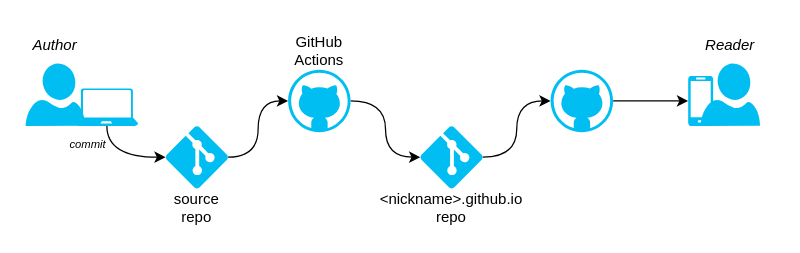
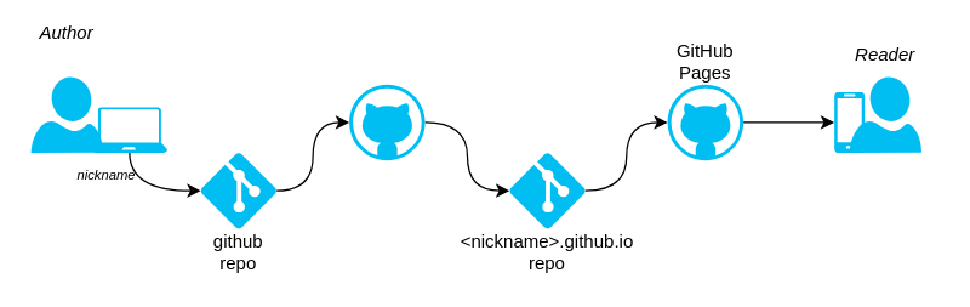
  <mxCell id="0" />
  <mxCell id="1" parent="0" />
  <mxCell id="2" style="edgeStyle=orthogonalEdgeStyle;curved=1;rounded=0;orthogonalLoop=1;jettySize=auto;html=1;entryX=0;entryY=0.5;entryDx=0;entryDy=0;entryPerimeter=0;" edge="1" parent="1" source="26" target="13"><mxGeometry relative="1" as="geometry"><mxPoint x="300" y="140" as="targetPoint" /></mxGeometry></mxCell>
  <mxCell id="3" value="" style="group" vertex="1" connectable="0" parent="1"><mxGeometry x="120" y="100" width="80" height="70" as="geometry" /></mxCell>
  <mxCell id="4" value="" style="verticalLabelPosition=bottom;html=1;verticalAlign=top;align=center;strokeColor=none;fillColor=#00BEF2;shape=mxgraph.azure.git_repository;" vertex="1" parent="3"><mxGeometry x="12" width="50" height="50" as="geometry" /></mxCell>
- <mxCell id="5" value="source&#10;repo" style="text;strokeColor=none;fillColor=none;align=center;verticalAlign=middle;spacingLeft=4;spacingRight=4;overflow=hidden;points=[[0,0.5],[1,0.5]];portConstraint=eastwest;rotatable=0;" vertex="1" parent="3"><mxGeometry x="-3" y="50" width="80" height="30" as="geometry" /></mxCell>
+ <mxCell id="5" value="github&#10;repo" style="text;strokeColor=none;fillColor=none;align=center;verticalAlign=middle;spacingLeft=4;spacingRight=4;overflow=hidden;points=[[0,0.5],[1,0.5]];portConstraint=eastwest;rotatable=0;" vertex="1" parent="3"><mxGeometry x="-3" y="50" width="80" height="30" as="geometry" /></mxCell>
  <mxCell id="6" value="" style="group" vertex="1" connectable="0" parent="1"><mxGeometry x="20" y="50" width="100" height="100" as="geometry" /></mxCell>
  <mxCell id="7" value="" style="group" vertex="1" connectable="0" parent="6"><mxGeometry x="30" y="20" width="70" height="60" as="geometry" /></mxCell>
  <mxCell id="8" value="" style="verticalLabelPosition=bottom;html=1;verticalAlign=top;align=center;strokeColor=none;fillColor=#00BEF2;shape=mxgraph.azure.laptop;pointerEvents=1;" vertex="1" parent="7"><mxGeometry x="10" width="50" height="30" as="geometry" /></mxCell>
  <mxCell id="9" value="" style="group" vertex="1" connectable="0" parent="6"><mxGeometry width="60" height="100" as="geometry" /></mxCell>
  <mxCell id="10" value="" style="verticalLabelPosition=bottom;html=1;verticalAlign=top;align=center;strokeColor=none;fillColor=#00BEF2;shape=mxgraph.azure.user;" vertex="1" parent="9"><mxGeometry width="47.5" height="50" as="geometry" /></mxCell>
- <mxCell id="11" value="commit" style="text;html=1;strokeColor=none;fillColor=none;align=center;verticalAlign=middle;whiteSpace=wrap;rounded=0;fontStyle=2;fontSize=9;" vertex="1" parent="9"><mxGeometry x="20" y="50" width="60" height="30" as="geometry" /></mxCell>
+ <mxCell id="11" value="nickname" style="text;html=1;strokeColor=none;fillColor=none;align=center;verticalAlign=middle;whiteSpace=wrap;rounded=0;fontStyle=2;fontSize=9;" vertex="1" parent="9"><mxGeometry x="20" y="50" width="60" height="30" as="geometry" /></mxCell>
  <mxCell id="12" value="" style="group" vertex="1" connectable="0" parent="1"><mxGeometry x="290" y="100" width="141.5" height="80" as="geometry" /></mxCell>
  <mxCell id="13" value="" style="verticalLabelPosition=bottom;html=1;verticalAlign=top;align=center;strokeColor=none;fillColor=#00BEF2;shape=mxgraph.azure.git_repository;" vertex="1" parent="12"><mxGeometry x="45.75" width="50" height="50" as="geometry" /></mxCell>
  <mxCell id="14" value="&lt;nickname&gt;.github.io&#10;repo" style="text;strokeColor=none;fillColor=none;align=center;verticalAlign=middle;spacingLeft=4;spacingRight=4;overflow=hidden;points=[[0,0.5],[1,0.5]];portConstraint=eastwest;rotatable=0;" vertex="1" parent="12"><mxGeometry y="50" width="141.5" height="30" as="geometry" /></mxCell>
  <mxCell id="15" style="edgeStyle=orthogonalEdgeStyle;curved=1;rounded=0;orthogonalLoop=1;jettySize=auto;html=1;entryX=0;entryY=0.5;entryDx=0;entryDy=0;entryPerimeter=0;" edge="1" parent="1" source="29" target="23"><mxGeometry relative="1" as="geometry" /></mxCell>
  <mxCell id="16" style="edgeStyle=orthogonalEdgeStyle;rounded=0;orthogonalLoop=1;jettySize=auto;html=1;entryX=0;entryY=0.5;entryDx=0;entryDy=0;entryPerimeter=0;curved=1;exitX=0.5;exitY=1;exitDx=0;exitDy=0;exitPerimeter=0;" edge="1" parent="1" source="8" target="4"><mxGeometry relative="1" as="geometry" /></mxCell>
  <mxCell id="17" style="edgeStyle=orthogonalEdgeStyle;curved=1;rounded=0;orthogonalLoop=1;jettySize=auto;html=1;entryX=0;entryY=0.5;entryDx=0;entryDy=0;entryPerimeter=0;" edge="1" parent="1" source="4" target="26"><mxGeometry relative="1" as="geometry" /></mxCell>
  <mxCell id="18" style="edgeStyle=orthogonalEdgeStyle;curved=1;rounded=0;orthogonalLoop=1;jettySize=auto;html=1;entryX=0;entryY=0.5;entryDx=0;entryDy=0;entryPerimeter=0;" edge="1" parent="1" source="13" target="29"><mxGeometry relative="1" as="geometry" /></mxCell>
- <mxCell id="19" value="Author" style="text;strokeColor=none;fillColor=none;align=left;verticalAlign=middle;spacingLeft=4;spacingRight=4;overflow=hidden;points=[[0,0.5],[1,0.5]];portConstraint=eastwest;rotatable=0;fontStyle=2" vertex="1" parent="1"><mxGeometry x="20" y="20" width="47.5" height="30" as="geometry" /></mxCell>
+ <mxCell id="19" value="Author" style="text;strokeColor=none;fillColor=none;align=left;verticalAlign=middle;spacingLeft=4;spacingRight=4;overflow=hidden;points=[[0,0.5],[1,0.5]];portConstraint=eastwest;rotatable=0;fontStyle=2" vertex="1" parent="1"><mxGeometry x="20" y="5" width="47.5" height="30" as="geometry" /></mxCell>
  <mxCell id="20" value="" style="group" vertex="1" connectable="0" parent="1"><mxGeometry x="550" y="20" width="67.5" height="110" as="geometry" /></mxCell>
  <mxCell id="21" value="" style="group" vertex="1" connectable="0" parent="20"><mxGeometry x="10" y="30" width="57.5" height="80" as="geometry" /></mxCell>
  <mxCell id="22" value="" style="verticalLabelPosition=bottom;html=1;verticalAlign=top;align=center;strokeColor=none;fillColor=#00BEF2;shape=mxgraph.azure.user;" vertex="1" parent="21"><mxGeometry width="47.5" height="50" as="geometry" /></mxCell>
  <mxCell id="23" value="" style="verticalLabelPosition=bottom;html=1;verticalAlign=top;align=center;strokeColor=none;fillColor=#00BEF2;shape=mxgraph.azure.mobile;pointerEvents=1;" vertex="1" parent="21"><mxGeometry x="-10" y="10" width="20" height="40" as="geometry" /></mxCell>
  <mxCell id="24" value="Reader" style="text;strokeColor=none;fillColor=none;align=center;verticalAlign=middle;spacingLeft=4;spacingRight=4;overflow=hidden;points=[[0,0.5],[1,0.5]];portConstraint=eastwest;rotatable=0;fontStyle=2" vertex="1" parent="20"><mxGeometry width="67.5" height="30" as="geometry" /></mxCell>
  <mxCell id="25" value="" style="group" vertex="1" connectable="0" parent="1"><mxGeometry x="225" y="25" width="60" height="80" as="geometry" /></mxCell>
  <mxCell id="26" value="" style="verticalLabelPosition=bottom;html=1;verticalAlign=top;align=center;strokeColor=none;fillColor=#00BEF2;shape=mxgraph.azure.github_code;pointerEvents=1;" vertex="1" parent="25"><mxGeometry x="5" y="30" width="50" height="50" as="geometry" /></mxCell>
- <mxCell id="27" value="GitHub&lt;br&gt;Actions" style="text;html=1;strokeColor=none;fillColor=none;align=center;verticalAlign=middle;whiteSpace=wrap;rounded=0;" vertex="1" parent="25"><mxGeometry width="60" height="30" as="geometry" /></mxCell>
  <mxCell id="28" value="" style="group" vertex="1" connectable="0" parent="1"><mxGeometry x="435" y="25" width="60" height="80" as="geometry" /></mxCell>
  <mxCell id="29" value="" style="verticalLabelPosition=bottom;html=1;verticalAlign=top;align=center;strokeColor=none;fillColor=#00BEF2;shape=mxgraph.azure.github_code;pointerEvents=1;" vertex="1" parent="28"><mxGeometry x="5" y="30" width="50" height="50" as="geometry" /></mxCell>
+ <mxCell id="30" value="GitHub&lt;br&gt;Pages" style="text;html=1;strokeColor=none;fillColor=none;align=center;verticalAlign=middle;whiteSpace=wrap;rounded=0;" vertex="1" parent="28"><mxGeometry width="60" height="30" as="geometry" /></mxCell>
